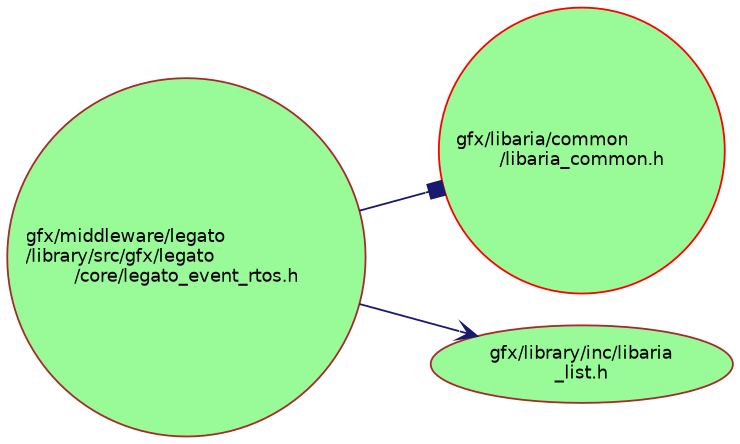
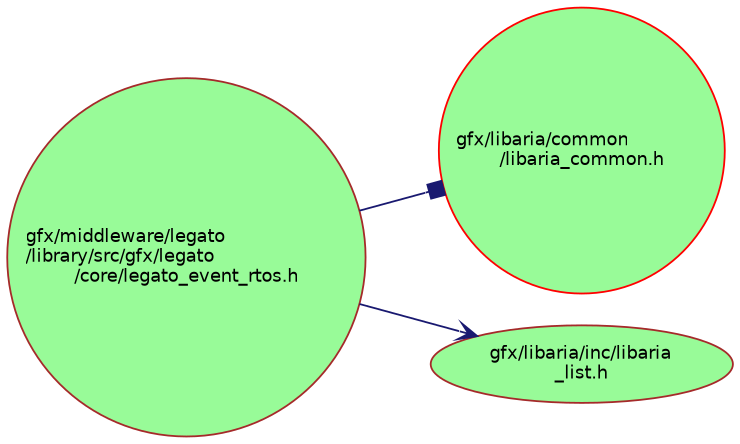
  digraph {
    rankdir=LR
    node [color=brown fillcolor=palegreen fontname=Helvetica fontsize=10 shape=circle style=filled]
    edge [color=midnightblue fontname=Helvetica fontsize=10 labelfontname=Helvetica labelfontsize=10 style=solid]
    n1 [fontcolor=black height=0.2 label="gfx/middleware/legato\l/library/src/gfx/legato\l/core/legato_event_rtos.h" width=0.4]
    n2 [color=red height=0.2 label="gfx/libaria/common\l/libaria_common.h" width=0.4]
-   n3 [height=0.2 label="gfx/library/inc/libaria\l_list.h" shape=ellipse width=0.4]
+   n3 [height=0.2 label="gfx/libaria/inc/libaria\l_list.h" shape=ellipse width=0.4]
    n1 -> n2 [arrowhead=box]
    n1 -> n3 [arrowhead=vee]
  }
